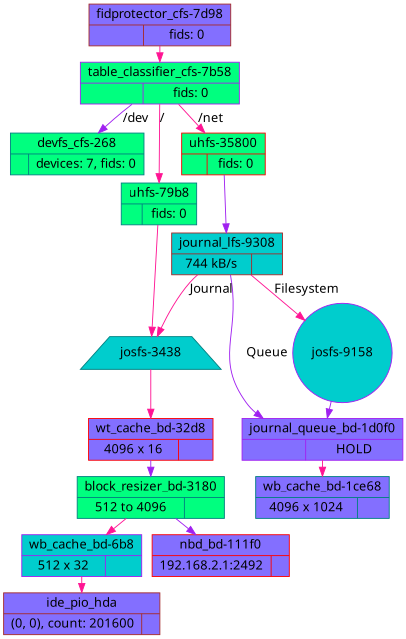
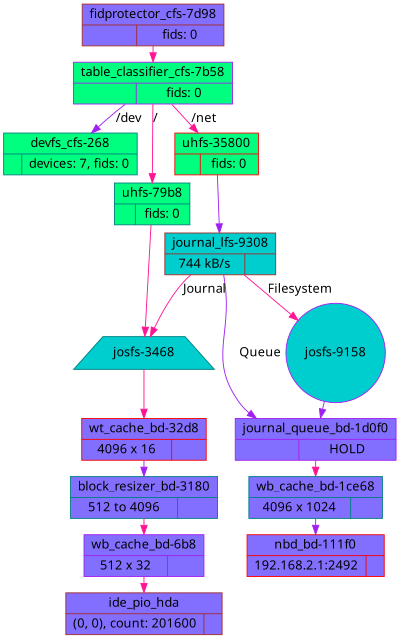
  digraph {
    fontname="Noto Sans"
    nodesep=0.15
    ranksep=0.15
    node [color=teal fillcolor=slateblue1 fontname="Noto Sans" shape=record style=filled]
    edge [color=deeppink fontname="Noto Sans"]
    n1 [color=brown label="{ ide_pio_hda |{(0, 0), count: 201600|}}"]
-   n2 [color=purple fillcolor=cyan3 label="{ wb_cache_bd-6b8 |{512 x 32|}}"]
-   n3 [fillcolor=springgreen label="{ block_resizer_bd-3180 |{512 to 4096|}}"]
+   n2 [color=purple label="{ wb_cache_bd-6b8 |{512 x 32|}}"]
+   n3 [label="{ block_resizer_bd-3180 |{512 to 4096|}}"]
    n4 [color=red label="{ wt_cache_bd-32d8 |{4096 x 16|}}"]
    n5 [color=red label="{ nbd_bd-111f0 |{192.168.2.1:2492|}}"]
    n6 [label="{ wb_cache_bd-1ce68 |{4096 x 1024|}}"]
    n7 [color=purple label="{ journal_queue_bd-1d0f0 |{|HOLD}}"]
-   n8 [fillcolor=cyan3 label="josfs-3438" shape=trapezium]
+   n8 [fillcolor=cyan3 label="josfs-3468" shape=trapezium]
    n9 [color=purple fillcolor=cyan3 label="josfs-9158" shape=circle]
    n10 [color=brown fillcolor=cyan3 label="{ journal_lfs-9308 |{744 kB/s|}}"]
    n11 [fillcolor=springgreen label="{ devfs_cfs-268 |{|devices: 7, fids: 0}}"]
    n12 [fillcolor=springgreen label="{ uhfs-79b8 |{|fids: 0}}"]
    n13 [color=purple fillcolor=springgreen label="{ table_classifier_cfs-7b58 |{|fids: 0}}"]
    n14 [color=red fillcolor=springgreen label="{ uhfs-35800 |{|fids: 0}}"]
    n15 [color=brown label="{ fidprotector_cfs-7d98 |{|fids: 0}}"]
    n2 -> n1
    n3 -> n2
    n4 -> n3 [color=purple]
-   n3 -> n5 [color=purple]
+   n6 -> n5 [color=purple]
    n7 -> n6
    n8 -> n4
    n9 -> n7 [color=purple]
    n10 -> n7 [color=purple label=Queue]
    n10 -> n8 [label=Journal]
    n10 -> n9 [label=Filesystem]
    n12 -> n8
    n13 -> n11 [color=purple label="/dev"]
    n13 -> n12 [label="/"]
    n13 -> n14 [label="/net"]
    n14 -> n10 [color=purple]
    n15 -> n13
  }
